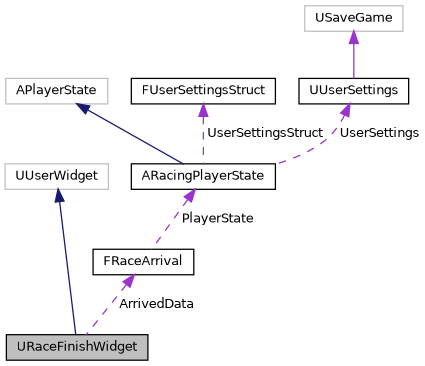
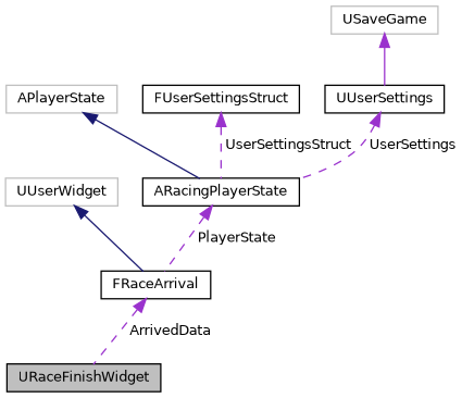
  digraph {
    node [color=black fillcolor=white fontname=Helvetica fontsize=10 shape=record style=filled]
    edge [color=darkorchid3 dir=back fontname=Helvetica fontsize=10 labelfontname=Helvetica labelfontsize=10 style=dashed]
    n1 [fillcolor=grey75 fontcolor=black height=0.2 label=URaceFinishWidget width=0.4]
    n2 [color=grey75 height=0.2 label=UUserWidget width=0.4]
    n3 [height=0.2 label=FRaceArrival width=0.4]
    n4 [height=0.2 label=ARacingPlayerState width=0.4]
    n5 [color=grey75 height=0.2 label=APlayerState width=0.4]
    n6 [height=0.2 label=FUserSettingsStruct width=0.4]
    n7 [height=0.2 label=UUserSettings width=0.4]
    n8 [color=grey75 height=0.2 label=USaveGame width=0.4]
-   n2 -> n1 [color=midnightblue style=solid]
+   n2 -> n3 [color=midnightblue style=solid]
    n3 -> n1 [label=" ArrivedData"]
    n4 -> n3 [label=" PlayerState"]
    n5 -> n4 [color=midnightblue style=solid]
    n6 -> n4 [label=" UserSettingsStruct"]
    n7 -> n4 [label=" UserSettings"]
    n8 -> n7 [style=solid]
  }
